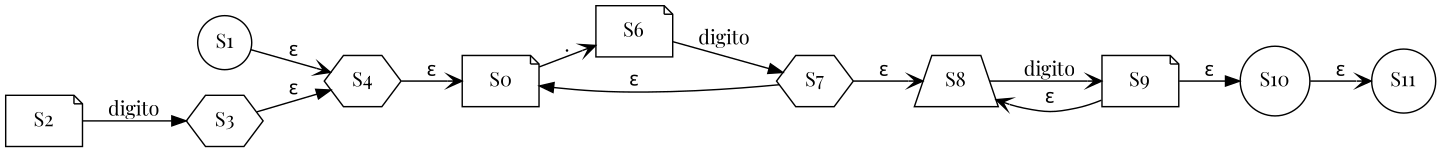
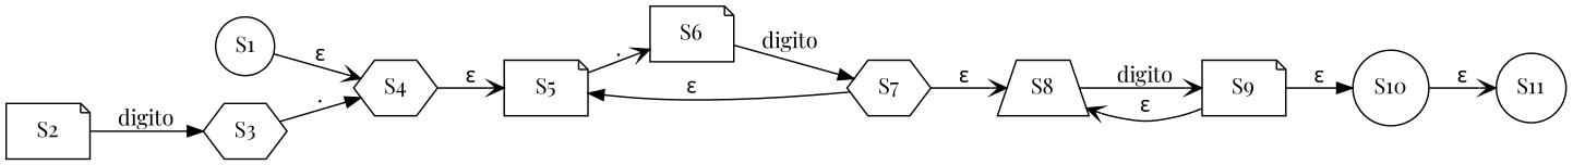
  digraph {
    fontname="Playfair Display"
    forcelabels=true
    rankdir=LR
    node [fontname="Playfair Display" shape=note]
    edge [arrowhead=vee fontname="Playfair Display"]
    S1 [shape=circle]
    S4 [shape=hexagon]
    S3 [shape=hexagon]
    S2
-   S5 [label=S0]
+   S5
    S6
    S7 [shape=hexagon]
    S8 [shape=trapezium]
    S9
    S10 [shape=circle]
    S11 [shape=circle]
    S1 -> S4 [label="ε"]
    S4 -> S5 [label="ε"]
-   S3 -> S4 [arrowhead=normal label="ε"]
+   S3 -> S4 [arrowhead=normal label="."]
    S2 -> S3 [arrowhead=normal label=digito]
    S5 -> S6 [label="."]
    S6 -> S7 [arrowhead=normal label=digito]
    S7 -> S5 [arrowhead=normal label="ε"]
    S7 -> S8 [label="ε"]
    S8 -> S9 [label=digito]
    S9 -> S8 [label="ε"]
    S9 -> S10 [arrowhead=normal label="ε"]
    S10 -> S11 [label="ε"]
  }
